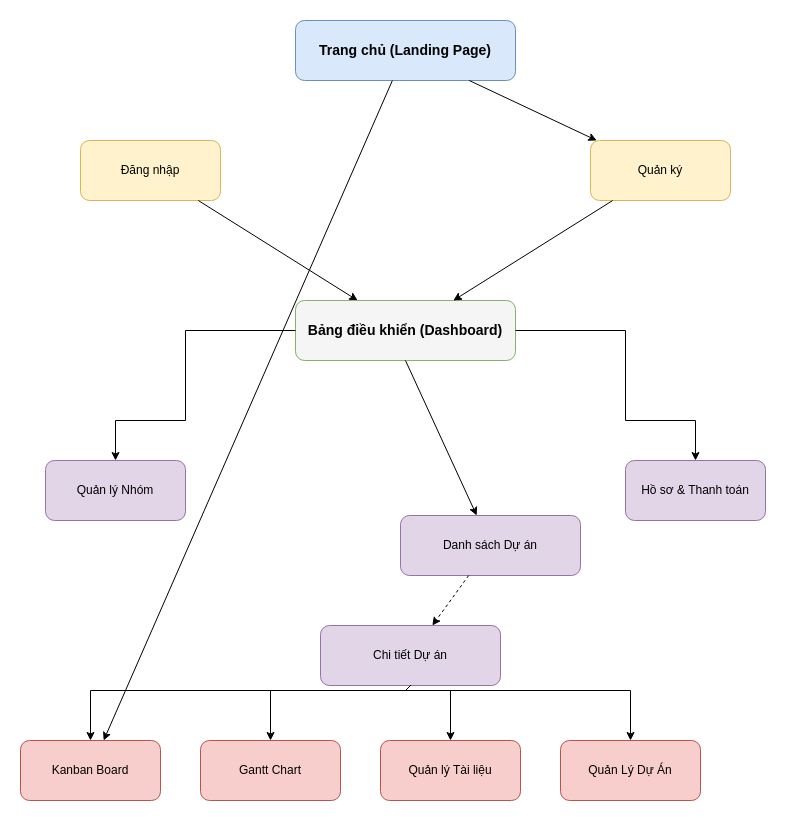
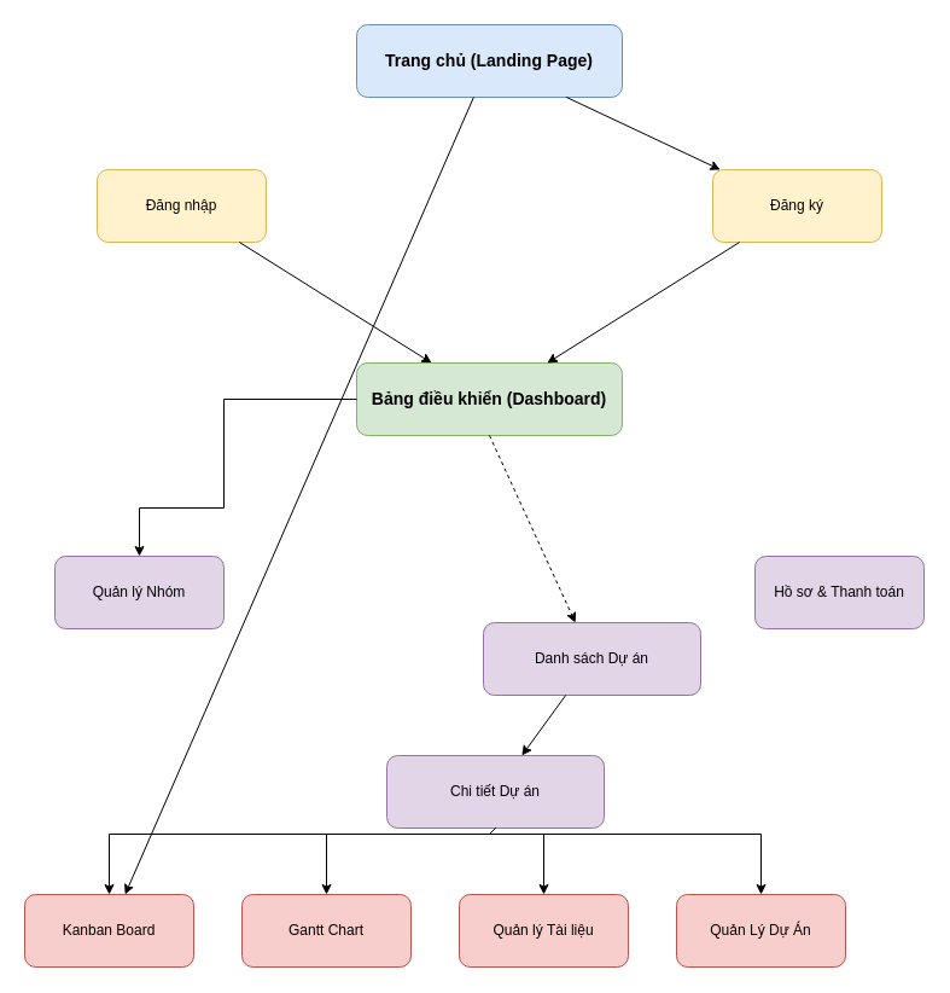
  <mxCell id="0" />
  <mxCell id="1" parent="0" />
  <mxCell id="2" value="Trang chủ (Landing Page)" style="rounded=1;whiteSpace=wrap;html=1;fillColor=#dae8fc;strokeColor=#6c8ebf;fontStyle=1;fontSize=14;" parent="1" vertex="1"><mxGeometry x="295" y="20" width="220" height="60" as="geometry" /></mxCell>
  <mxCell id="3" value="" style="endArrow=classic;html=1;rounded=0;" parent="1" source="2" target="14" edge="1"><mxGeometry width="50" height="50" relative="1" as="geometry"><mxPoint x="220" y="260" as="sourcePoint" /><mxPoint x="145" y="160" as="targetPoint" /></mxGeometry></mxCell>
  <mxCell id="4" value="Đăng nhập" style="rounded=1;whiteSpace=wrap;html=1;fillColor=#fff2cc;strokeColor=#d6b656;" parent="1" vertex="1"><mxGeometry x="80" y="140" width="140" height="60" as="geometry" /></mxCell>
  <mxCell id="5" value="" style="endArrow=classic;html=1;rounded=0;" parent="1" source="2" target="6" edge="1"><mxGeometry width="50" height="50" relative="1" as="geometry"><mxPoint x="465" y="90" as="sourcePoint" /><mxPoint x="605" y="160" as="targetPoint" /></mxGeometry></mxCell>
- <mxCell id="6" value="Quản ký" style="rounded=1;whiteSpace=wrap;html=1;fillColor=#fff2cc;strokeColor=#d6b656;" parent="1" vertex="1"><mxGeometry x="590" y="140" width="140" height="60" as="geometry" /></mxCell>
+ <mxCell id="6" value="Đăng ký" style="rounded=1;whiteSpace=wrap;html=1;fillColor=#fff2cc;strokeColor=#d6b656;" parent="1" vertex="1"><mxGeometry x="590" y="140" width="140" height="60" as="geometry" /></mxCell>
  <mxCell id="7" value="" style="endArrow=classic;html=1;rounded=0;" parent="1" source="4" target="8" edge="1"><mxGeometry width="50" height="50" relative="1" as="geometry"><mxPoint x="150" y="210" as="sourcePoint" /><mxPoint x="345" y="300" as="targetPoint" /></mxGeometry></mxCell>
- <mxCell id="8" value="Bảng điều khiển (Dashboard)" style="rounded=1;whiteSpace=wrap;html=1;fillColor=#f5f5f5;strokeColor=#82b366;fontStyle=1;fontSize=14;" parent="1" vertex="1"><mxGeometry x="295" y="300" width="220" height="60" as="geometry" /></mxCell>
+ <mxCell id="8" value="Bảng điều khiển (Dashboard)" style="rounded=1;whiteSpace=wrap;html=1;fillColor=#d5e8d4;strokeColor=#82b366;fontStyle=1;fontSize=14;" parent="1" vertex="1"><mxGeometry x="295" y="300" width="220" height="60" as="geometry" /></mxCell>
  <mxCell id="9" value="" style="endArrow=classic;html=1;rounded=0;" parent="1" source="6" target="8" edge="1"><mxGeometry width="50" height="50" relative="1" as="geometry"><mxPoint x="660" y="210" as="sourcePoint" /><mxPoint x="465" y="300" as="targetPoint" /></mxGeometry></mxCell>
- <mxCell id="10" value="" style="endArrow=classic;html=1;rounded=0;exitX=0.5;exitY=1;exitDx=0;exitDy=0;" parent="1" source="8" target="11" edge="1"><mxGeometry width="50" height="50" relative="1" as="geometry"><mxPoint x="405" y="370" as="sourcePoint" /><mxPoint x="405" y="460" as="targetPoint" /></mxGeometry></mxCell>
+ <mxCell id="10" value="" style="endArrow=classic;html=1;rounded=0;exitX=0.5;exitY=1;exitDx=0;exitDy=0;dashed=1;" parent="1" source="8" target="11" edge="1"><mxGeometry width="50" height="50" relative="1" as="geometry"><mxPoint x="405" y="370" as="sourcePoint" /><mxPoint x="405" y="460" as="targetPoint" /></mxGeometry></mxCell>
  <mxCell id="11" value="Danh sách Dự án" style="rounded=1;whiteSpace=wrap;html=1;fillColor=#e1d5e7;strokeColor=#9673a6;" parent="1" vertex="1"><mxGeometry x="400" y="515" width="180" height="60" as="geometry" /></mxCell>
- <mxCell id="12" value="" style="endArrow=classic;html=1;rounded=0;dashed=1;" parent="1" source="11" target="13" edge="1"><mxGeometry width="50" height="50" relative="1" as="geometry"><mxPoint x="405" y="530" as="sourcePoint" /><mxPoint x="405" y="600" as="targetPoint" /></mxGeometry></mxCell>
+ <mxCell id="12" value="" style="endArrow=classic;html=1;rounded=0;" parent="1" source="11" target="13" edge="1"><mxGeometry width="50" height="50" relative="1" as="geometry"><mxPoint x="405" y="530" as="sourcePoint" /><mxPoint x="405" y="600" as="targetPoint" /></mxGeometry></mxCell>
  <mxCell id="13" value="Chi tiết Dự án" style="rounded=1;whiteSpace=wrap;html=1;fillColor=#e1d5e7;strokeColor=#9673a6;" parent="1" vertex="1"><mxGeometry x="320" y="625" width="180" height="60" as="geometry" /></mxCell>
  <mxCell id="14" value="Kanban Board" style="rounded=1;whiteSpace=wrap;html=1;fillColor=#f8cecc;strokeColor=#b85450;" parent="1" vertex="1"><mxGeometry x="20" y="740" width="140" height="60" as="geometry" /></mxCell>
  <mxCell id="15" value="Gantt Chart" style="rounded=1;whiteSpace=wrap;html=1;fillColor=#f8cecc;strokeColor=#b85450;" parent="1" vertex="1"><mxGeometry x="200" y="740" width="140" height="60" as="geometry" /></mxCell>
  <mxCell id="16" value="Quản lý Tài liệu" style="rounded=1;whiteSpace=wrap;html=1;fillColor=#f8cecc;strokeColor=#b85450;" parent="1" vertex="1"><mxGeometry x="380" y="740" width="140" height="60" as="geometry" /></mxCell>
  <mxCell id="17" value="Quản Lý Dự Án" style="rounded=1;whiteSpace=wrap;html=1;fillColor=#f8cecc;strokeColor=#b85450;labelBackgroundColor=none;" parent="1" vertex="1"><mxGeometry x="560" y="740" width="140" height="60" as="geometry" /></mxCell>
  <mxCell id="18" value="" style="endArrow=classic;html=1;rounded=0;exitX=0.5;exitY=1;exitDx=0;exitDy=0;" parent="1" source="13" target="14" edge="1"><mxGeometry width="50" height="50" relative="1" as="geometry"><mxPoint x="405" y="670" as="sourcePoint" /><mxPoint x="90" y="730" as="targetPoint" /><Array as="points"><mxPoint x="405" y="690" /><mxPoint x="90" y="690" /></Array></mxGeometry></mxCell>
  <mxCell id="19" value="" style="endArrow=classic;html=1;rounded=0;exitX=0.5;exitY=1;exitDx=0;exitDy=0;" parent="1" source="13" target="15" edge="1"><mxGeometry width="50" height="50" relative="1" as="geometry"><mxPoint x="415" y="670" as="sourcePoint" /><mxPoint x="270" y="730" as="targetPoint" /><Array as="points"><mxPoint x="405" y="690" /><mxPoint x="270" y="690" /></Array></mxGeometry></mxCell>
  <mxCell id="20" value="" style="endArrow=classic;html=1;rounded=0;exitX=0.5;exitY=1;exitDx=0;exitDy=0;" parent="1" source="13" target="16" edge="1"><mxGeometry width="50" height="50" relative="1" as="geometry"><mxPoint x="415" y="670" as="sourcePoint" /><mxPoint x="450" y="730" as="targetPoint" /><Array as="points"><mxPoint x="405" y="690" /><mxPoint x="450" y="690" /></Array></mxGeometry></mxCell>
  <mxCell id="21" value="" style="endArrow=classic;html=1;rounded=0;exitX=0.5;exitY=1;exitDx=0;exitDy=0;" parent="1" source="13" target="17" edge="1"><mxGeometry width="50" height="50" relative="1" as="geometry"><mxPoint x="415" y="670" as="sourcePoint" /><mxPoint x="630" y="730" as="targetPoint" /><Array as="points"><mxPoint x="405" y="690" /><mxPoint x="630" y="690" /></Array></mxGeometry></mxCell>
  <mxCell id="22" value="" style="endArrow=classic;html=1;rounded=0;" parent="1" source="8" target="23" edge="1"><mxGeometry width="50" height="50" relative="1" as="geometry"><mxPoint x="285" y="330" as="sourcePoint" /><mxPoint x="115" y="460" as="targetPoint" /><Array as="points"><mxPoint x="185" y="330" /><mxPoint x="185" y="420" /><mxPoint x="115" y="420" /></Array></mxGeometry></mxCell>
  <mxCell id="23" value="Quản lý Nhóm" style="rounded=1;whiteSpace=wrap;html=1;fillColor=#e1d5e7;strokeColor=#9673a6;" parent="1" vertex="1"><mxGeometry x="45" y="460" width="140" height="60" as="geometry" /></mxCell>
- <mxCell id="24" value="" style="endArrow=classic;html=1;rounded=0;" parent="1" source="8" target="25" edge="1"><mxGeometry width="50" height="50" relative="1" as="geometry"><mxPoint x="525" y="330" as="sourcePoint" /><mxPoint x="695" y="460" as="targetPoint" /><Array as="points"><mxPoint x="625" y="330" /><mxPoint x="625" y="420" /><mxPoint x="695" y="420" /></Array></mxGeometry></mxCell>
  <mxCell id="25" value="Hồ sơ &amp; Thanh toán" style="rounded=1;whiteSpace=wrap;html=1;fillColor=#e1d5e7;strokeColor=#9673a6;" parent="1" vertex="1"><mxGeometry x="625" y="460" width="140" height="60" as="geometry" /></mxCell>
